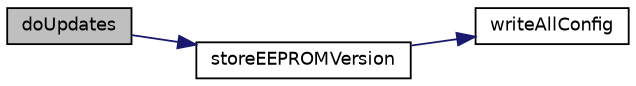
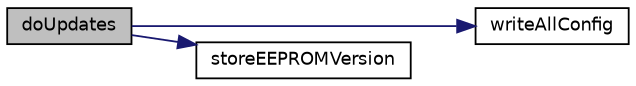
  digraph {
    rankdir=LR
    node [color=black fillcolor=white fontname=Helvetica fontsize=10 shape=record style=filled]
    edge [color=midnightblue fontname=Helvetica fontsize=10 labelfontname=Helvetica labelfontsize=10 style=solid]
    n1 [fillcolor=grey75 fontcolor=black height=0.2 label=doUpdates width=0.4]
    n2 [height=0.2 label=writeAllConfig width=0.4]
    n3 [height=0.2 label=storeEEPROMVersion width=0.4]
-   n3 -> n2
+   n1 -> n2
    n1 -> n3
  }
